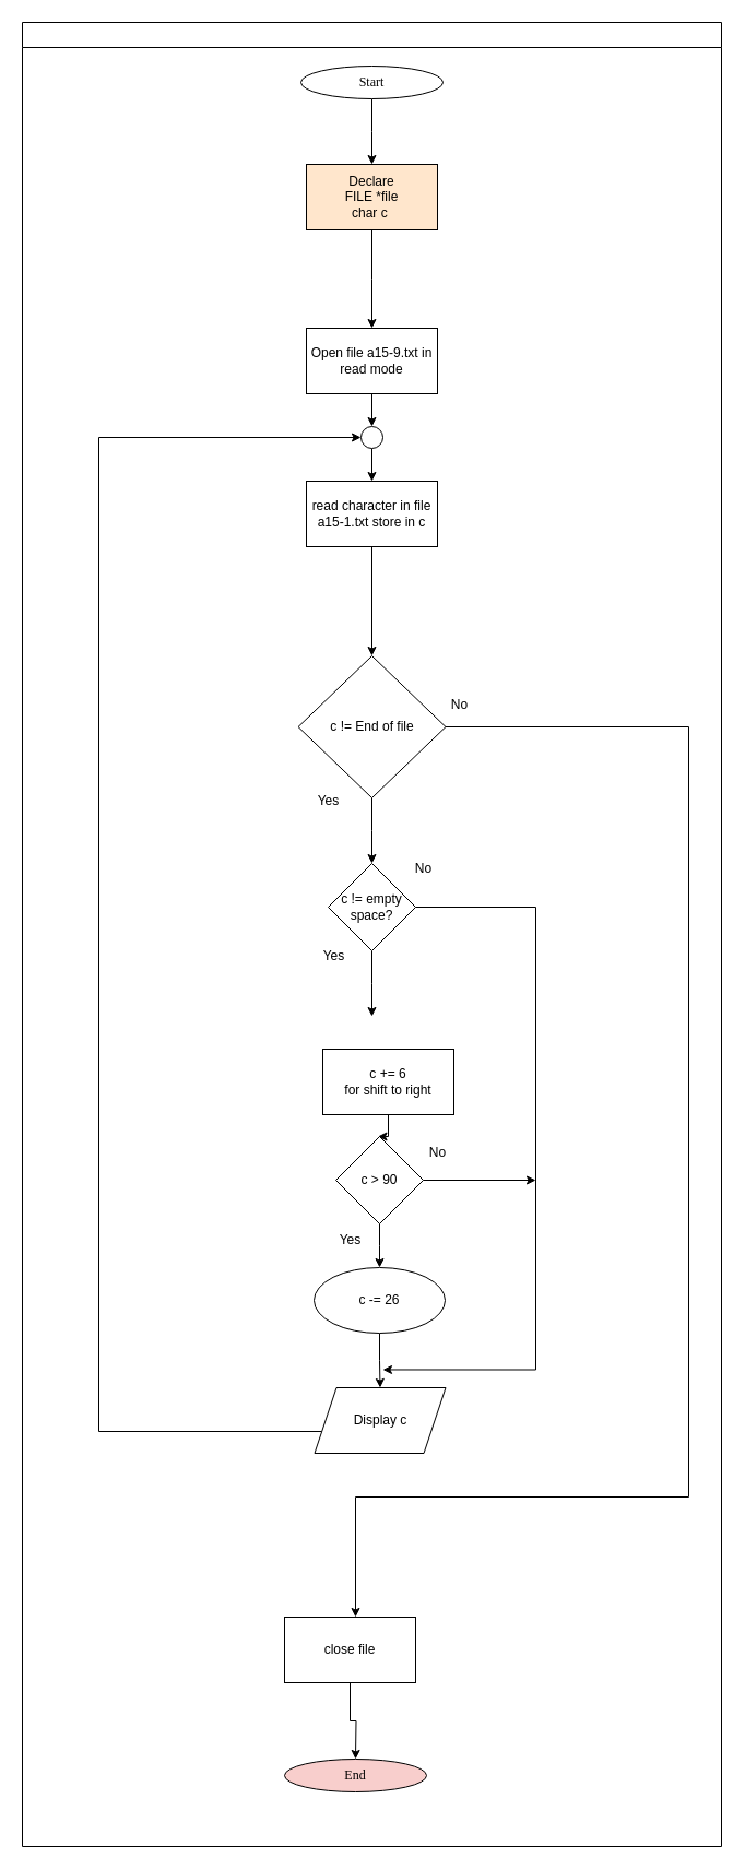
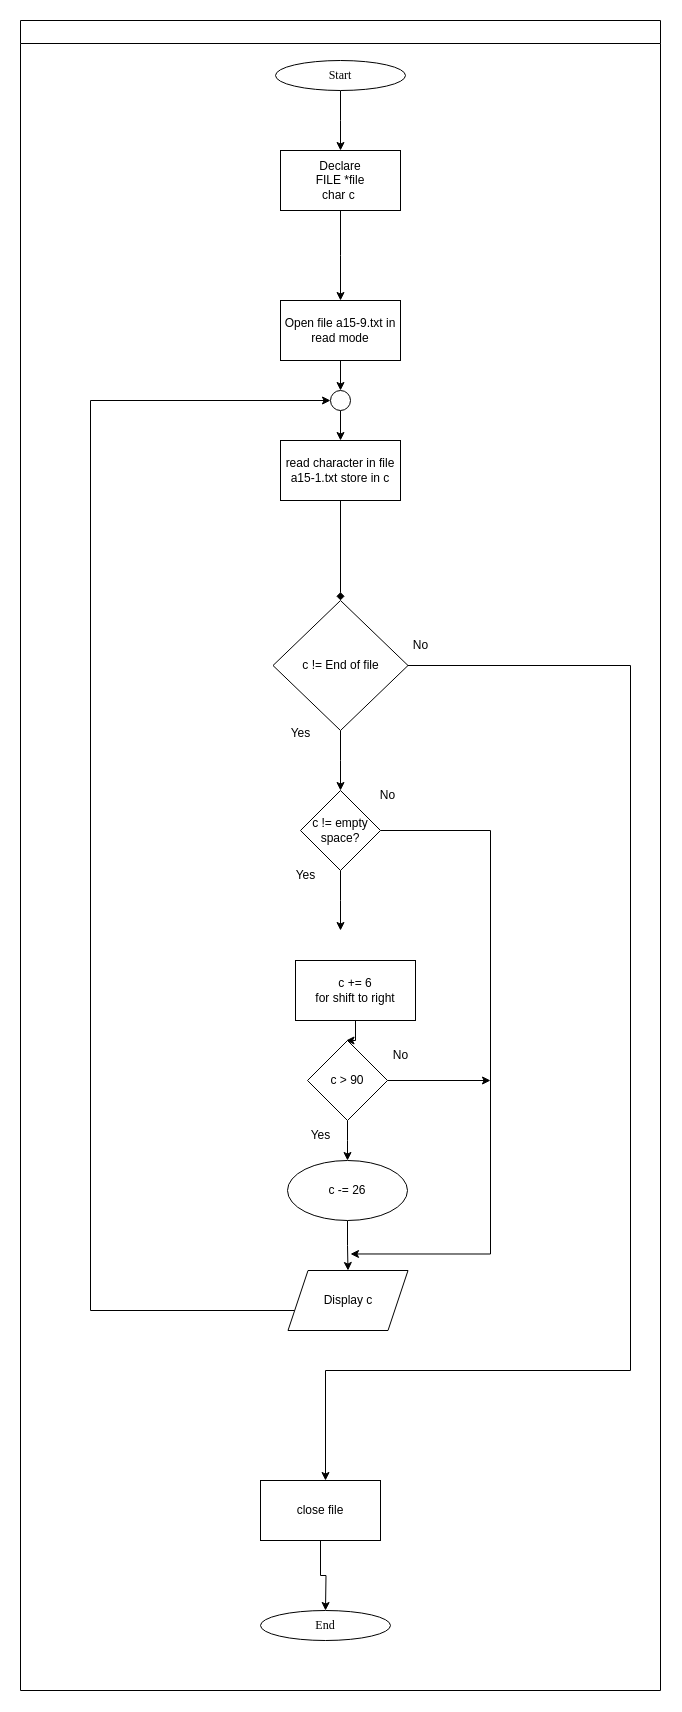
  <mxCell id="0" />
  <mxCell id="1" parent="0" />
  <mxCell id="2" value="" style="swimlane;fontFamily=Sarabun;fontSource=https%3A%2F%2Ffonts.googleapis.com%2Fcss%3Ffamily%3DSarabun;" parent="1" vertex="1"><mxGeometry x="20" y="20" width="640" height="1670" as="geometry" /></mxCell>
  <mxCell id="3" style="edgeStyle=orthogonalEdgeStyle;rounded=0;orthogonalLoop=1;jettySize=auto;html=1;" parent="2" source="4" edge="1"><mxGeometry relative="1" as="geometry"><mxPoint x="320" y="130" as="targetPoint" /></mxGeometry></mxCell>
  <mxCell id="4" value="&lt;font data-font-src=&quot;https://fonts.googleapis.com/css?family=Sarabun&quot; face=&quot;Sarabun&quot;&gt;Start&lt;/font&gt;" style="ellipse;whiteSpace=wrap;html=1;" parent="2" vertex="1"><mxGeometry x="255" y="40" width="130" height="30" as="geometry" /></mxCell>
  <mxCell id="5" style="edgeStyle=orthogonalEdgeStyle;rounded=0;orthogonalLoop=1;jettySize=auto;html=1;" parent="2" source="6" edge="1"><mxGeometry relative="1" as="geometry"><mxPoint x="320" y="280" as="targetPoint" /></mxGeometry></mxCell>
- <mxCell id="6" value="Declare&lt;br&gt;FILE *file&lt;div&gt;char c&amp;nbsp;&lt;/div&gt;" style="rounded=0;whiteSpace=wrap;html=1;fillColor=#ffe6cc;" parent="2" vertex="1"><mxGeometry x="260" y="130" width="120" height="60" as="geometry" /></mxCell>
+ <mxCell id="6" value="Declare&lt;br&gt;FILE *file&lt;div&gt;char c&amp;nbsp;&lt;/div&gt;" style="rounded=0;whiteSpace=wrap;html=1;" parent="2" vertex="1"><mxGeometry x="260" y="130" width="120" height="60" as="geometry" /></mxCell>
  <mxCell id="7" style="edgeStyle=orthogonalEdgeStyle;rounded=0;orthogonalLoop=1;jettySize=auto;html=1;entryX=0.5;entryY=0;entryDx=0;entryDy=0;" parent="2" source="8" target="17" edge="1"><mxGeometry relative="1" as="geometry" /></mxCell>
  <mxCell id="8" value="Open file&amp;nbsp;a15-9.txt in read mode" style="rounded=0;whiteSpace=wrap;html=1;" parent="2" vertex="1"><mxGeometry x="260" y="280" width="120" height="60" as="geometry" /></mxCell>
  <mxCell id="9" style="edgeStyle=orthogonalEdgeStyle;rounded=0;orthogonalLoop=1;jettySize=auto;html=1;" parent="2" source="11" edge="1"><mxGeometry relative="1" as="geometry"><mxPoint x="320" y="770" as="targetPoint" /></mxGeometry></mxCell>
  <mxCell id="10" style="edgeStyle=orthogonalEdgeStyle;rounded=0;orthogonalLoop=1;jettySize=auto;html=1;" parent="2" source="11" target="19" edge="1"><mxGeometry relative="1" as="geometry"><Array as="points"><mxPoint x="610" y="645" /><mxPoint x="610" y="1350" /><mxPoint x="305" y="1350" /></Array></mxGeometry></mxCell>
  <mxCell id="11" value="c != End of file" style="rhombus;whiteSpace=wrap;html=1;" parent="2" vertex="1"><mxGeometry x="252.5" y="580" width="135" height="130" as="geometry" /></mxCell>
- <mxCell id="12" style="edgeStyle=orthogonalEdgeStyle;rounded=0;orthogonalLoop=1;jettySize=auto;html=1;" parent="2" source="13" target="11" edge="1"><mxGeometry relative="1" as="geometry" /></mxCell>
+ <mxCell id="12" style="edgeStyle=orthogonalEdgeStyle;rounded=0;orthogonalLoop=1;jettySize=auto;html=1;endArrow=diamond;" parent="2" source="13" target="11" edge="1"><mxGeometry relative="1" as="geometry" /></mxCell>
  <mxCell id="13" value="read character in file a15-1.txt store in c" style="rounded=0;whiteSpace=wrap;html=1;" parent="2" vertex="1"><mxGeometry x="260" y="420" width="120" height="60" as="geometry" /></mxCell>
  <mxCell id="14" style="edgeStyle=orthogonalEdgeStyle;rounded=0;orthogonalLoop=1;jettySize=auto;html=1;entryX=0;entryY=0.5;entryDx=0;entryDy=0;" parent="2" source="15" target="17" edge="1"><mxGeometry relative="1" as="geometry"><Array as="points"><mxPoint x="70" y="1290" /><mxPoint x="70" y="380" /></Array></mxGeometry></mxCell>
  <mxCell id="15" value="Display c" style="shape=parallelogram;perimeter=parallelogramPerimeter;whiteSpace=wrap;html=1;fixedSize=1;" parent="2" vertex="1"><mxGeometry x="267.5" y="1250" width="120" height="60" as="geometry" /></mxCell>
  <mxCell id="16" style="edgeStyle=orthogonalEdgeStyle;rounded=0;orthogonalLoop=1;jettySize=auto;html=1;entryX=0.5;entryY=0;entryDx=0;entryDy=0;" parent="2" source="17" target="13" edge="1"><mxGeometry relative="1" as="geometry" /></mxCell>
  <mxCell id="17" value="" style="ellipse;whiteSpace=wrap;html=1;aspect=fixed;" parent="2" vertex="1"><mxGeometry x="310" y="370" width="20" height="20" as="geometry" /></mxCell>
  <mxCell id="18" style="edgeStyle=orthogonalEdgeStyle;rounded=0;orthogonalLoop=1;jettySize=auto;html=1;" parent="2" source="19" edge="1"><mxGeometry relative="1" as="geometry"><mxPoint x="305" y="1590" as="targetPoint" /></mxGeometry></mxCell>
  <mxCell id="19" value="close file" style="rounded=0;whiteSpace=wrap;html=1;" parent="2" vertex="1"><mxGeometry x="240" y="1460" width="120" height="60" as="geometry" /></mxCell>
- <mxCell id="20" value="&lt;font data-font-src=&quot;https://fonts.googleapis.com/css?family=Sarabun&quot; face=&quot;Sarabun&quot;&gt;End&lt;/font&gt;" style="ellipse;whiteSpace=wrap;html=1;fillColor=#f8cecc;" parent="2" vertex="1"><mxGeometry x="240" y="1590" width="130" height="30" as="geometry" /></mxCell>
+ <mxCell id="20" value="&lt;font data-font-src=&quot;https://fonts.googleapis.com/css?family=Sarabun&quot; face=&quot;Sarabun&quot;&gt;End&lt;/font&gt;" style="ellipse;whiteSpace=wrap;html=1;" parent="2" vertex="1"><mxGeometry x="240" y="1590" width="130" height="30" as="geometry" /></mxCell>
  <mxCell id="21" value="Yes" style="text;html=1;align=center;verticalAlign=middle;resizable=0;points=[];autosize=1;strokeColor=none;fillColor=none;" parent="2" vertex="1"><mxGeometry x="260" y="698" width="40" height="30" as="geometry" /></mxCell>
  <mxCell id="22" value="No" style="text;html=1;align=center;verticalAlign=middle;resizable=0;points=[];autosize=1;strokeColor=none;fillColor=none;" parent="2" vertex="1"><mxGeometry x="380" y="610" width="40" height="30" as="geometry" /></mxCell>
  <mxCell id="23" style="edgeStyle=orthogonalEdgeStyle;rounded=0;orthogonalLoop=1;jettySize=auto;html=1;" edge="1" parent="2" source="25"><mxGeometry relative="1" as="geometry"><mxPoint x="320" y="910" as="targetPoint" /></mxGeometry></mxCell>
  <mxCell id="24" style="edgeStyle=orthogonalEdgeStyle;rounded=0;orthogonalLoop=1;jettySize=auto;html=1;" edge="1" parent="2" source="25"><mxGeometry relative="1" as="geometry"><mxPoint x="330" y="1233.478" as="targetPoint" /><Array as="points"><mxPoint x="470" y="810" /><mxPoint x="470" y="1234" /></Array></mxGeometry></mxCell>
  <mxCell id="25" value="c != empty space?" style="rhombus;whiteSpace=wrap;html=1;" vertex="1" parent="2"><mxGeometry x="280" y="770" width="80" height="80" as="geometry" /></mxCell>
  <mxCell id="26" value="Yes" style="text;html=1;align=center;verticalAlign=middle;resizable=0;points=[];autosize=1;strokeColor=none;fillColor=none;" vertex="1" parent="2"><mxGeometry x="265" y="840" width="40" height="30" as="geometry" /></mxCell>
  <mxCell id="27" style="edgeStyle=orthogonalEdgeStyle;rounded=0;orthogonalLoop=1;jettySize=auto;html=1;" edge="1" parent="2" source="28"><mxGeometry relative="1" as="geometry"><mxPoint x="325" y="1020" as="targetPoint" /></mxGeometry></mxCell>
  <mxCell id="28" value="c += 6&lt;div&gt;for shift to right&lt;/div&gt;" style="rounded=0;whiteSpace=wrap;html=1;" vertex="1" parent="2"><mxGeometry x="275" y="940" width="120" height="60" as="geometry" /></mxCell>
  <mxCell id="29" style="edgeStyle=orthogonalEdgeStyle;rounded=0;orthogonalLoop=1;jettySize=auto;html=1;" edge="1" parent="2" source="31"><mxGeometry relative="1" as="geometry"><mxPoint x="327" y="1140" as="targetPoint" /></mxGeometry></mxCell>
  <mxCell id="30" style="edgeStyle=orthogonalEdgeStyle;rounded=0;orthogonalLoop=1;jettySize=auto;html=1;" edge="1" parent="2" source="31"><mxGeometry relative="1" as="geometry"><mxPoint x="470" y="1060" as="targetPoint" /></mxGeometry></mxCell>
  <mxCell id="31" value="c &amp;gt; 90" style="rhombus;whiteSpace=wrap;html=1;" vertex="1" parent="2"><mxGeometry x="287" y="1020" width="80" height="80" as="geometry" /></mxCell>
  <mxCell id="32" style="edgeStyle=orthogonalEdgeStyle;rounded=0;orthogonalLoop=1;jettySize=auto;html=1;" edge="1" parent="2" source="33" target="15"><mxGeometry relative="1" as="geometry" /></mxCell>
  <mxCell id="33" value="c -= 26" style="ellipse;whiteSpace=wrap;html=1;" vertex="1" parent="2"><mxGeometry x="267" y="1140" width="120" height="60" as="geometry" /></mxCell>
  <mxCell id="34" value="No" style="text;html=1;align=center;verticalAlign=middle;resizable=0;points=[];autosize=1;strokeColor=none;fillColor=none;" vertex="1" parent="2"><mxGeometry x="347" y="760" width="40" height="30" as="geometry" /></mxCell>
  <mxCell id="35" value="No" style="text;html=1;align=center;verticalAlign=middle;resizable=0;points=[];autosize=1;strokeColor=none;fillColor=none;" vertex="1" parent="2"><mxGeometry x="360" y="1020" width="40" height="30" as="geometry" /></mxCell>
  <mxCell id="36" value="Yes" style="text;html=1;align=center;verticalAlign=middle;resizable=0;points=[];autosize=1;strokeColor=none;fillColor=none;" vertex="1" parent="2"><mxGeometry x="280" y="1100" width="40" height="30" as="geometry" /></mxCell>
